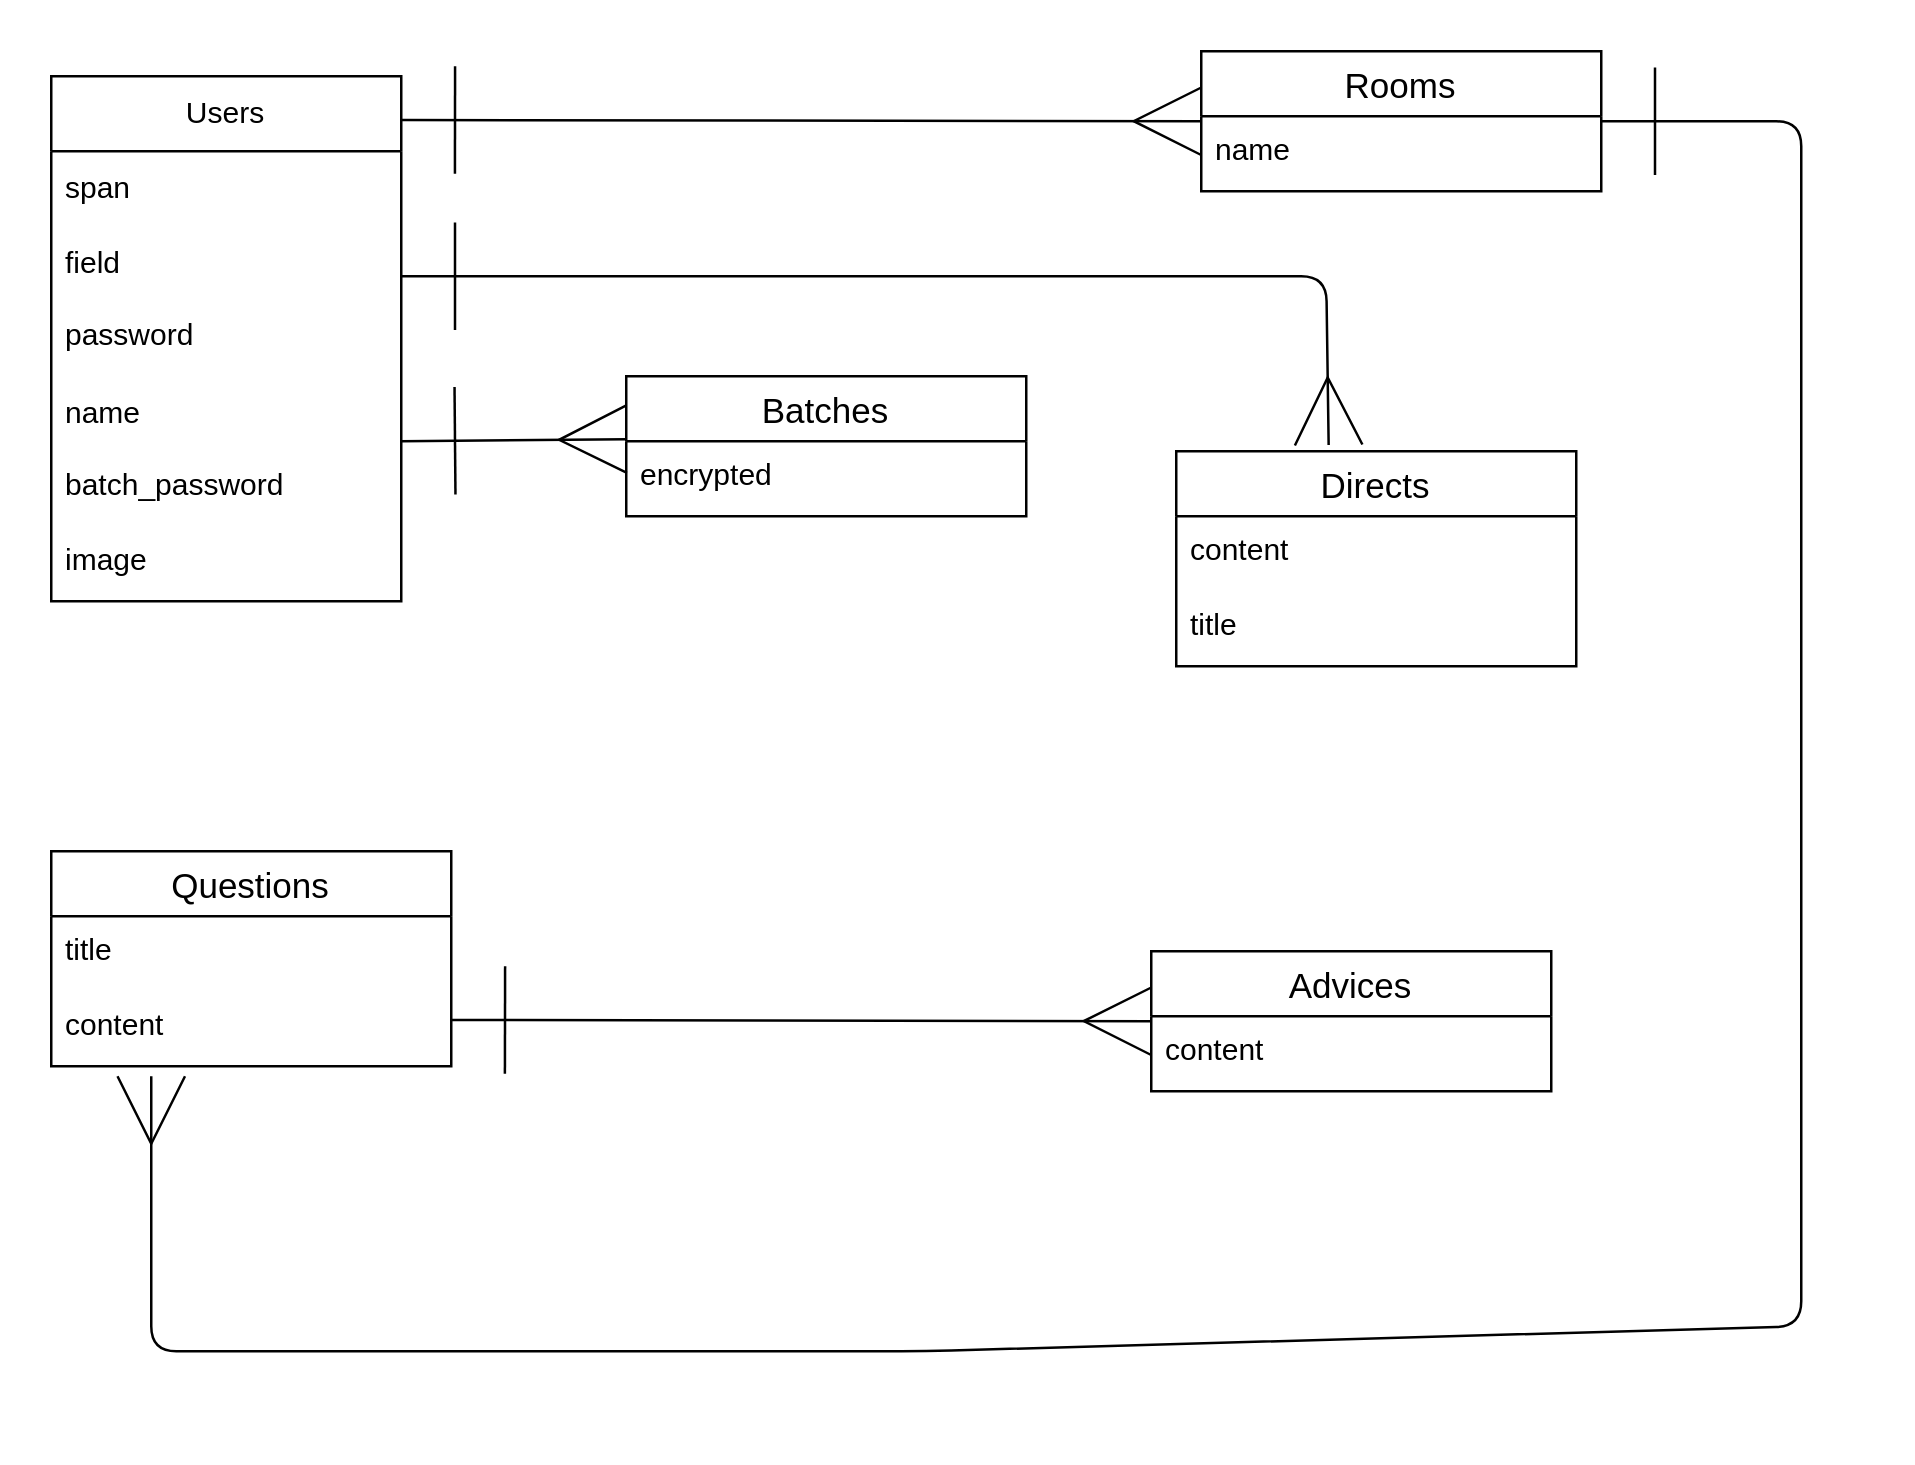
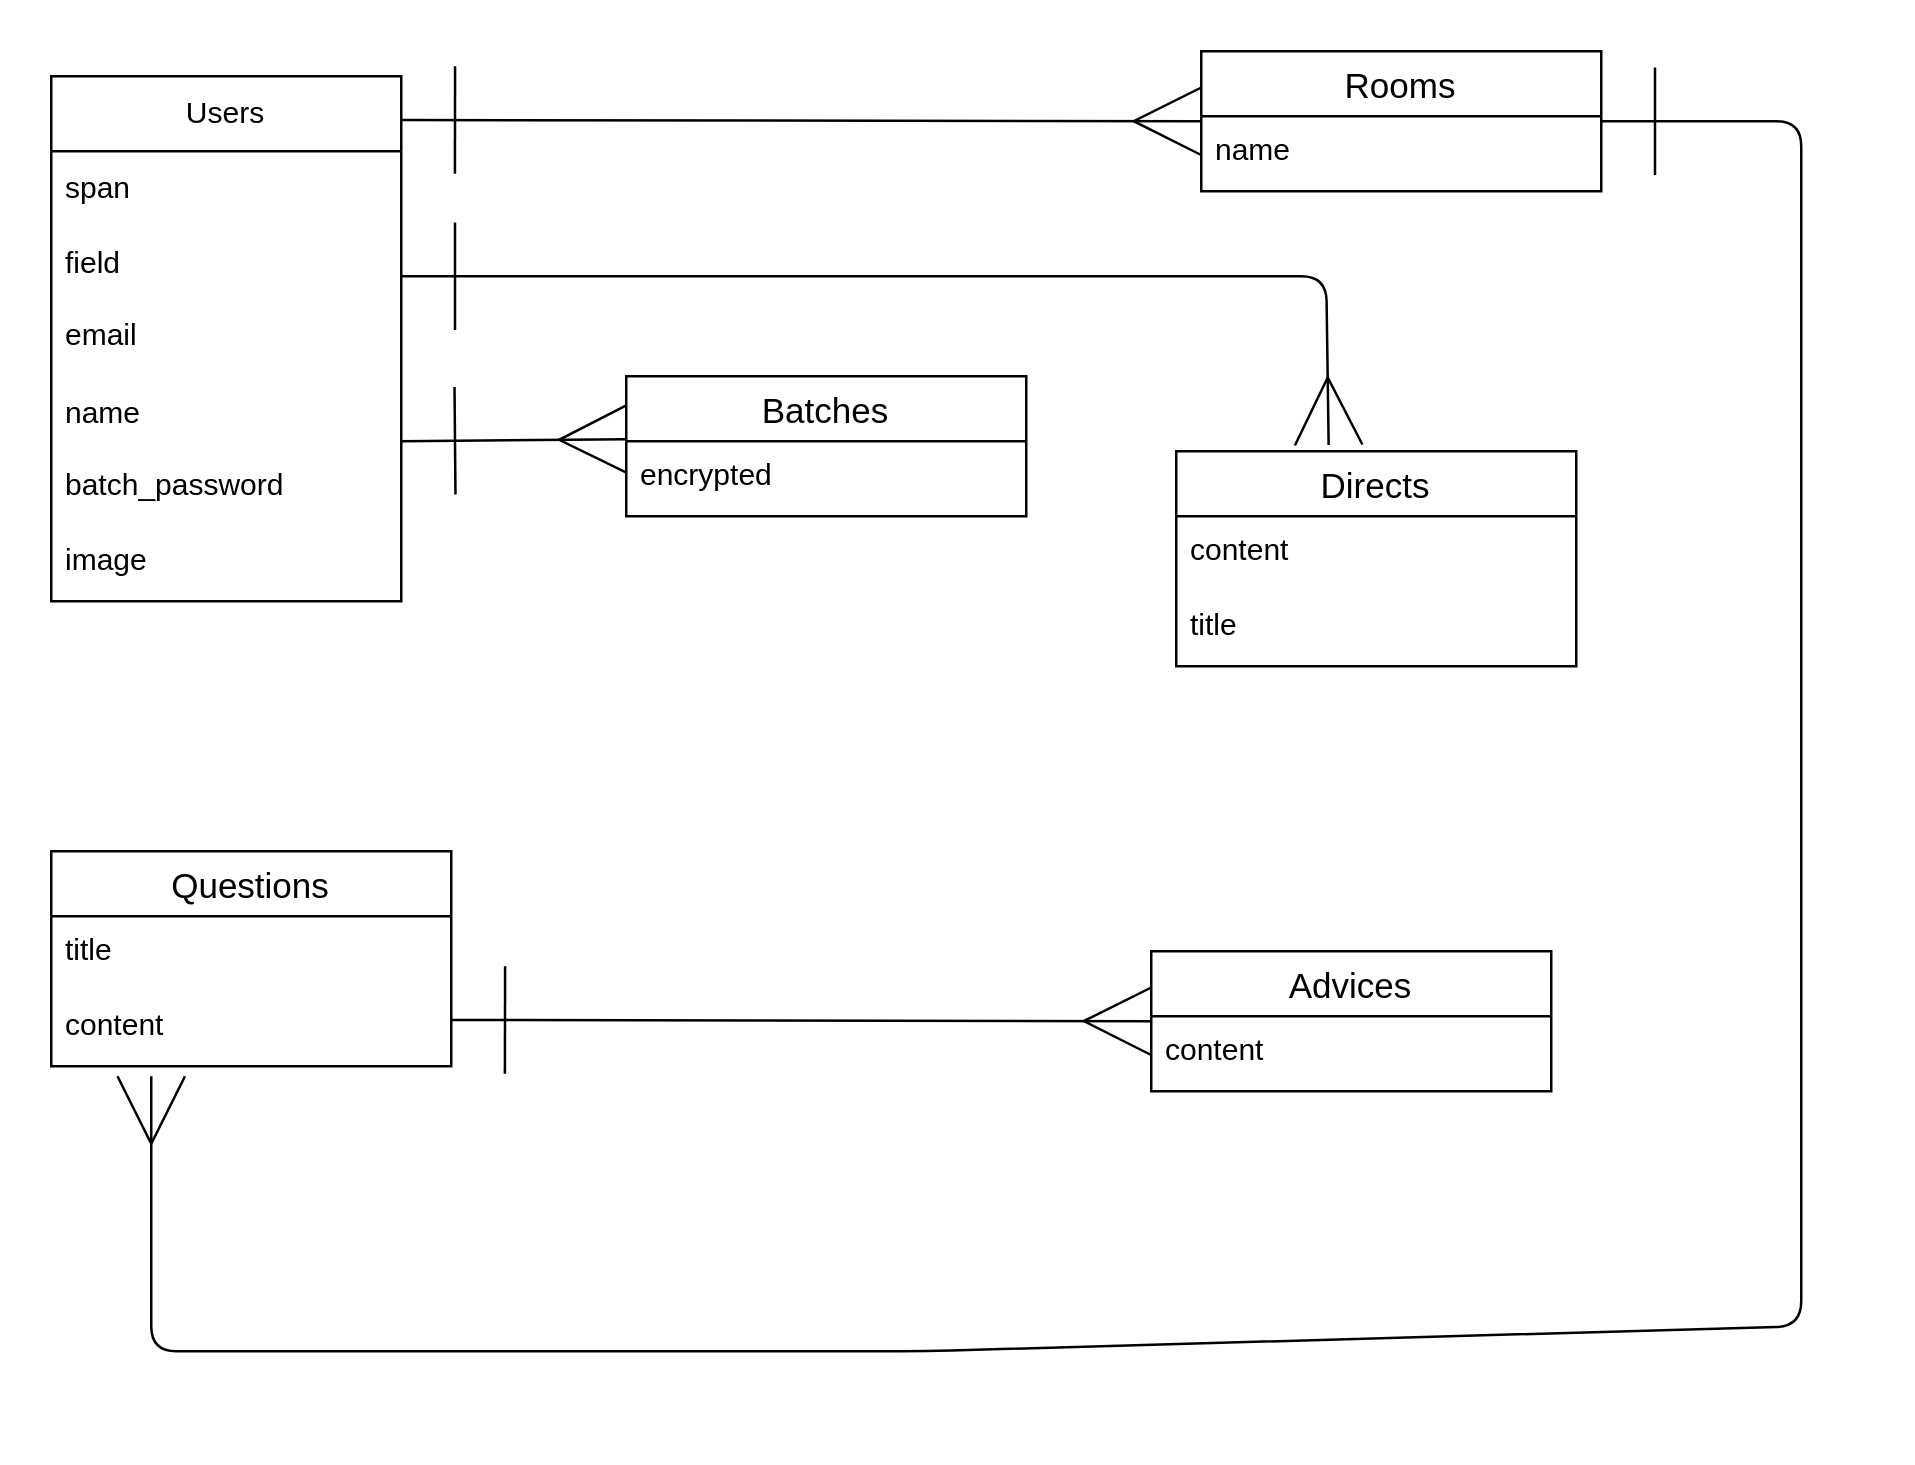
  <mxCell id="0" />
  <mxCell id="1" parent="0" />
  <mxCell id="2" value="Users" style="swimlane;fontStyle=0;childLayout=stackLayout;horizontal=1;startSize=30;horizontalStack=0;resizeParent=1;resizeParentMax=0;resizeLast=0;collapsible=1;marginBottom=0;whiteSpace=wrap;html=1;" vertex="1" parent="1"><mxGeometry x="20" y="30" width="140" height="210" as="geometry" /></mxCell>
  <mxCell id="3" value="span" style="text;strokeColor=none;fillColor=none;align=left;verticalAlign=middle;spacingLeft=4;spacingRight=4;overflow=hidden;points=[[0,0.5],[1,0.5]];portConstraint=eastwest;rotatable=0;whiteSpace=wrap;html=1;" vertex="1" parent="2"><mxGeometry y="30" width="140" height="30" as="geometry" /></mxCell>
  <mxCell id="4" value="field" style="text;strokeColor=none;fillColor=none;align=left;verticalAlign=middle;spacingLeft=4;spacingRight=4;overflow=hidden;points=[[0,0.5],[1,0.5]];portConstraint=eastwest;rotatable=0;whiteSpace=wrap;html=1;" vertex="1" parent="2"><mxGeometry y="60" width="140" height="30" as="geometry" /></mxCell>
- <mxCell id="5" value="password" style="text;strokeColor=none;fillColor=none;spacingLeft=4;spacingRight=4;overflow=hidden;rotatable=0;points=[[0,0.5],[1,0.5]];portConstraint=eastwest;fontSize=12;" vertex="1" parent="2"><mxGeometry y="90" width="140" height="30" as="geometry" /></mxCell>
+ <mxCell id="5" value="email" style="text;strokeColor=none;fillColor=none;spacingLeft=4;spacingRight=4;overflow=hidden;rotatable=0;points=[[0,0.5],[1,0.5]];portConstraint=eastwest;fontSize=12;" vertex="1" parent="2"><mxGeometry y="90" width="140" height="30" as="geometry" /></mxCell>
  <mxCell id="6" value="name" style="text;strokeColor=none;fillColor=none;align=left;verticalAlign=middle;spacingLeft=4;spacingRight=4;overflow=hidden;points=[[0,0.5],[1,0.5]];portConstraint=eastwest;rotatable=0;whiteSpace=wrap;html=1;" vertex="1" parent="2"><mxGeometry y="120" width="140" height="30" as="geometry" /></mxCell>
  <mxCell id="7" value="batch_password" style="text;strokeColor=none;fillColor=none;spacingLeft=4;spacingRight=4;overflow=hidden;rotatable=0;points=[[0,0.5],[1,0.5]];portConstraint=eastwest;fontSize=12;" vertex="1" parent="2"><mxGeometry y="150" width="140" height="30" as="geometry" /></mxCell>
  <mxCell id="8" value="image" style="text;strokeColor=none;fillColor=none;spacingLeft=4;spacingRight=4;overflow=hidden;rotatable=0;points=[[0,0.5],[1,0.5]];portConstraint=eastwest;fontSize=12;" vertex="1" parent="2"><mxGeometry y="180" width="140" height="30" as="geometry" /></mxCell>
  <mxCell id="9" value="Rooms" style="swimlane;fontStyle=0;childLayout=stackLayout;horizontal=1;startSize=26;horizontalStack=0;resizeParent=1;resizeParentMax=0;resizeLast=0;collapsible=1;marginBottom=0;align=center;fontSize=14;" vertex="1" parent="1"><mxGeometry x="480" y="20" width="160" height="56" as="geometry" /></mxCell>
  <mxCell id="10" value="name" style="text;strokeColor=none;fillColor=none;spacingLeft=4;spacingRight=4;overflow=hidden;rotatable=0;points=[[0,0.5],[1,0.5]];portConstraint=eastwest;fontSize=12;" vertex="1" parent="9"><mxGeometry y="26" width="160" height="30" as="geometry" /></mxCell>
  <mxCell id="11" value="Questions" style="swimlane;fontStyle=0;childLayout=stackLayout;horizontal=1;startSize=26;horizontalStack=0;resizeParent=1;resizeParentMax=0;resizeLast=0;collapsible=1;marginBottom=0;align=center;fontSize=14;" vertex="1" parent="1"><mxGeometry x="20" y="340" width="160" height="86" as="geometry" /></mxCell>
  <mxCell id="12" value="title" style="text;strokeColor=none;fillColor=none;spacingLeft=4;spacingRight=4;overflow=hidden;rotatable=0;points=[[0,0.5],[1,0.5]];portConstraint=eastwest;fontSize=12;" vertex="1" parent="11"><mxGeometry y="26" width="160" height="30" as="geometry" /></mxCell>
  <mxCell id="13" value="content" style="text;strokeColor=none;fillColor=none;spacingLeft=4;spacingRight=4;overflow=hidden;rotatable=0;points=[[0,0.5],[1,0.5]];portConstraint=eastwest;fontSize=12;" vertex="1" parent="11"><mxGeometry y="56" width="160" height="30" as="geometry" /></mxCell>
  <mxCell id="14" value="Advices" style="swimlane;fontStyle=0;childLayout=stackLayout;horizontal=1;startSize=26;horizontalStack=0;resizeParent=1;resizeParentMax=0;resizeLast=0;collapsible=1;marginBottom=0;align=center;fontSize=14;" vertex="1" parent="1"><mxGeometry x="460" y="380" width="160" height="56" as="geometry" /></mxCell>
  <mxCell id="15" value="content" style="text;strokeColor=none;fillColor=none;spacingLeft=4;spacingRight=4;overflow=hidden;rotatable=0;points=[[0,0.5],[1,0.5]];portConstraint=eastwest;fontSize=12;" vertex="1" parent="14"><mxGeometry y="26" width="160" height="30" as="geometry" /></mxCell>
  <mxCell id="16" value="Batches" style="swimlane;fontStyle=0;childLayout=stackLayout;horizontal=1;startSize=26;horizontalStack=0;resizeParent=1;resizeParentMax=0;resizeLast=0;collapsible=1;marginBottom=0;align=center;fontSize=14;" vertex="1" parent="1"><mxGeometry x="250" y="150" width="160" height="56" as="geometry" /></mxCell>
  <mxCell id="17" style="edgeStyle=none;jumpStyle=line;jumpSize=6;html=1;exitX=1;exitY=0.5;exitDx=0;exitDy=0;entryX=0.001;entryY=-0.027;entryDx=0;entryDy=0;strokeWidth=1;startArrow=ERone;startFill=0;endArrow=ERmany;endFill=0;startSize=41;endSize=25;sourcePerimeterSpacing=11;targetPerimeterSpacing=13;entryPerimeter=0;" edge="1" parent="16" target="18"><mxGeometry relative="1" as="geometry"><mxPoint x="230" y="26.5" as="targetPoint" /><mxPoint x="-90" y="26" as="sourcePoint" /></mxGeometry></mxCell>
  <mxCell id="18" value="encrypted" style="text;strokeColor=none;fillColor=none;spacingLeft=4;spacingRight=4;overflow=hidden;rotatable=0;points=[[0,0.5],[1,0.5]];portConstraint=eastwest;fontSize=12;" vertex="1" parent="16"><mxGeometry y="26" width="160" height="30" as="geometry" /></mxCell>
  <mxCell id="19" style="edgeStyle=none;jumpStyle=line;jumpSize=6;html=1;exitX=1;exitY=0.5;exitDx=0;exitDy=0;entryX=0;entryY=0.5;entryDx=0;entryDy=0;strokeWidth=1;startArrow=ERone;startFill=0;endArrow=ERmany;endFill=0;startSize=41;endSize=25;sourcePerimeterSpacing=11;targetPerimeterSpacing=13;" edge="1" parent="1" target="9"><mxGeometry relative="1" as="geometry"><mxPoint x="210" y="47.5" as="targetPoint" /><mxPoint x="160" y="47.5" as="sourcePoint" /></mxGeometry></mxCell>
  <mxCell id="20" style="edgeStyle=none;jumpStyle=line;jumpSize=6;html=1;exitX=1;exitY=0.5;exitDx=0;exitDy=0;strokeWidth=1;startArrow=ERone;startFill=0;endArrow=ERmany;endFill=0;startSize=41;endSize=25;sourcePerimeterSpacing=11;targetPerimeterSpacing=13;" edge="1" parent="1"><mxGeometry relative="1" as="geometry"><mxPoint x="460" y="408" as="targetPoint" /><mxPoint x="180" y="407.5" as="sourcePoint" /></mxGeometry></mxCell>
  <mxCell id="21" style="edgeStyle=none;jumpStyle=line;jumpSize=6;html=1;strokeWidth=1;startArrow=ERone;startFill=0;endArrow=ERmany;endFill=0;startSize=41;endSize=25;sourcePerimeterSpacing=11;targetPerimeterSpacing=13;exitX=1;exitY=0.5;exitDx=0;exitDy=0;" edge="1" parent="1" source="9"><mxGeometry relative="1" as="geometry"><mxPoint x="60" y="430" as="targetPoint" /><mxPoint x="720" y="20" as="sourcePoint" /><Array as="points"><mxPoint x="720" y="48" /><mxPoint x="720" y="254" /><mxPoint x="720" y="530" /><mxPoint x="370" y="540" /><mxPoint x="60" y="540" /></Array></mxGeometry></mxCell>
  <mxCell id="22" value="Directs" style="swimlane;fontStyle=0;childLayout=stackLayout;horizontal=1;startSize=26;horizontalStack=0;resizeParent=1;resizeParentMax=0;resizeLast=0;collapsible=1;marginBottom=0;align=center;fontSize=14;" vertex="1" parent="1"><mxGeometry x="470" y="180" width="160" height="86" as="geometry" /></mxCell>
  <mxCell id="23" value="content" style="text;strokeColor=none;fillColor=none;spacingLeft=4;spacingRight=4;overflow=hidden;rotatable=0;points=[[0,0.5],[1,0.5]];portConstraint=eastwest;fontSize=12;" vertex="1" parent="22"><mxGeometry y="26" width="160" height="30" as="geometry" /></mxCell>
  <mxCell id="24" value="title" style="text;strokeColor=none;fillColor=none;spacingLeft=4;spacingRight=4;overflow=hidden;rotatable=0;points=[[0,0.5],[1,0.5]];portConstraint=eastwest;fontSize=12;" vertex="1" parent="22"><mxGeometry y="56" width="160" height="30" as="geometry" /></mxCell>
  <mxCell id="25" style="edgeStyle=none;jumpStyle=line;jumpSize=6;html=1;exitX=1;exitY=0.5;exitDx=0;exitDy=0;strokeWidth=1;startArrow=ERone;startFill=0;endArrow=ERmany;endFill=0;startSize=41;endSize=25;sourcePerimeterSpacing=11;targetPerimeterSpacing=13;entryX=0.381;entryY=-0.029;entryDx=0;entryDy=0;entryPerimeter=0;" edge="1" parent="1" target="22"><mxGeometry relative="1" as="geometry"><mxPoint x="520" y="160" as="targetPoint" /><mxPoint x="160" y="110" as="sourcePoint" /><Array as="points"><mxPoint x="530" y="110" /></Array></mxGeometry></mxCell>
